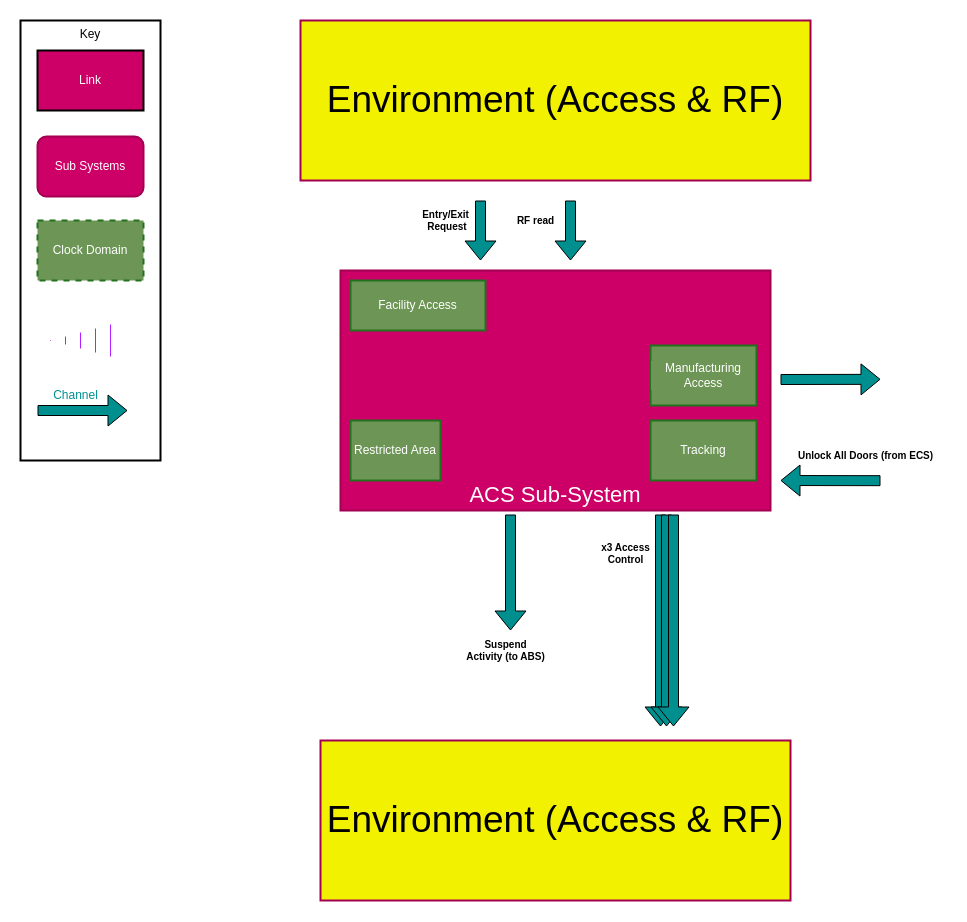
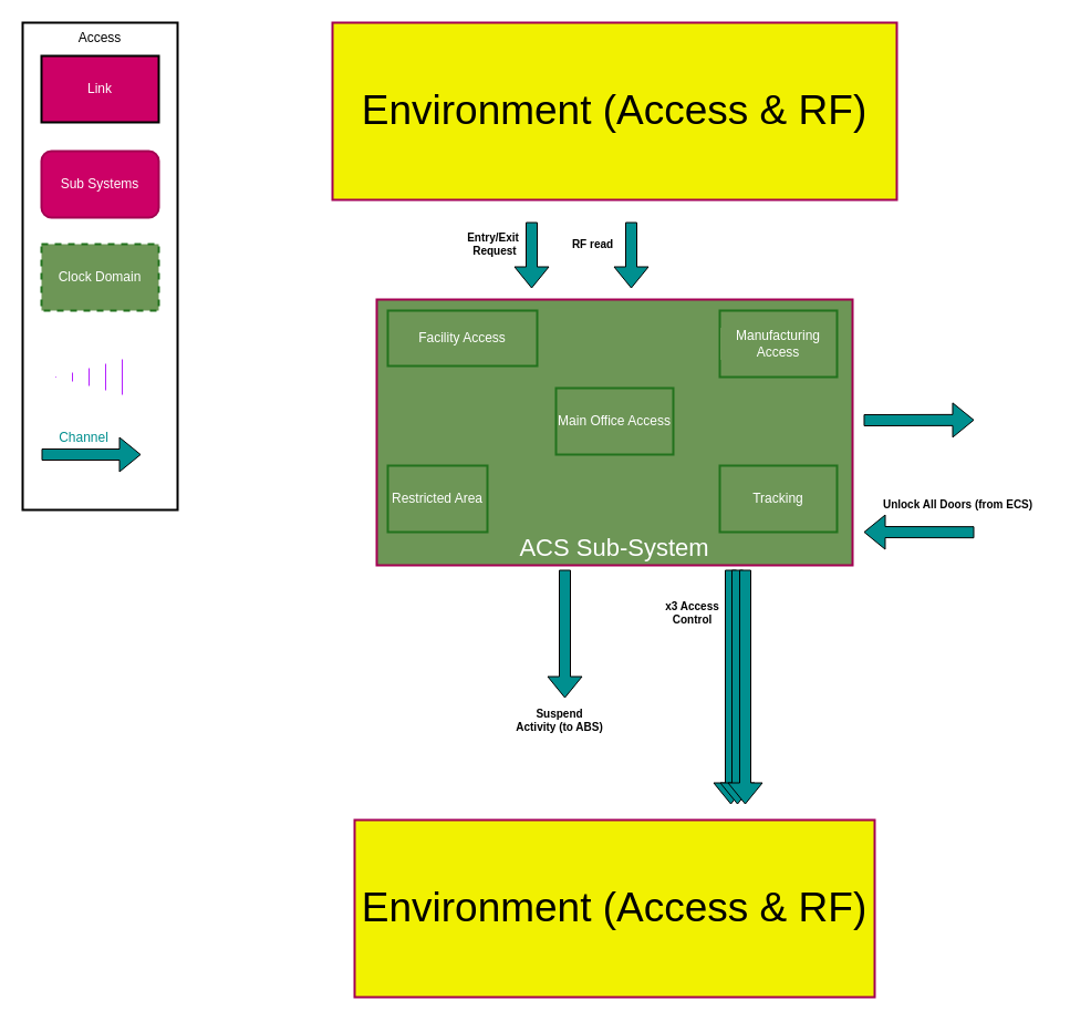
  <mxCell id="0" />
  <mxCell id="1" parent="0" />
- <mxCell id="2" value="Key" style="rounded=0;whiteSpace=wrap;html=1;fillColor=none;strokeWidth=2;align=center;verticalAlign=top;" parent="1" vertex="1"><mxGeometry x="20" y="20" width="140" height="440" as="geometry" /></mxCell>
+ <mxCell id="2" value="Access" style="rounded=0;whiteSpace=wrap;html=1;fillColor=none;strokeWidth=2;align=center;verticalAlign=top;" parent="1" vertex="1"><mxGeometry x="20" y="20" width="140" height="440" as="geometry" /></mxCell>
  <mxCell id="3" value="Clock Domain" style="rounded=0;whiteSpace=wrap;html=1;fillColor=#6D9656;strokeWidth=2;strokeColor=#22721d;fillStyle=solid;labelBackgroundColor=#6D9656;fontColor=#ffffff;dashed=1;" parent="1" vertex="1"><mxGeometry x="37" y="220" width="106" height="60" as="geometry" /></mxCell>
  <mxCell id="4" value="" style="group" parent="1" vertex="1" connectable="0"><mxGeometry x="50" y="300" width="60" height="40" as="geometry" /></mxCell>
  <mxCell id="5" value="" style="shape=mxgraph.arrows2.wedgeArrowDashed2;html=1;bendable=0;startWidth=16;stepSize=15;rounded=0;strokeColor=#B41FFF;" parent="4" edge="1"><mxGeometry width="100" height="100" relative="1" as="geometry"><mxPoint x="60" y="40" as="sourcePoint" /><mxPoint y="40" as="targetPoint" /></mxGeometry></mxCell>
  <mxCell id="6" value="" style="shape=flexArrow;endArrow=classic;html=1;rounded=0;fillColor=#008F8F;" parent="1" edge="1"><mxGeometry width="50" height="50" relative="1" as="geometry"><mxPoint x="37" y="410" as="sourcePoint" /><mxPoint x="127" y="410" as="targetPoint" /></mxGeometry></mxCell>
  <mxCell id="7" value="Channel&lt;br&gt;" style="text;html=1;align=center;verticalAlign=middle;resizable=0;points=[];autosize=1;strokeColor=none;fillColor=none;fontColor=#008F8F;" parent="1" vertex="1"><mxGeometry x="40" y="380" width="70" height="30" as="geometry" /></mxCell>
  <mxCell id="8" value="Sub Systems" style="whiteSpace=wrap;html=1;fillColor=#CC0066;strokeWidth=2;strokeColor=#A30052;fillStyle=solid;labelBackgroundColor=none;fontColor=#ffffff;rounded=1;" parent="1" vertex="1"><mxGeometry x="37" y="136" width="106" height="60" as="geometry" /></mxCell>
- <mxCell id="9" value="ACS Sub-System" style="rounded=0;whiteSpace=wrap;html=1;fillColor=#CC0066;strokeWidth=2;strokeColor=#A30052;fillStyle=solid;labelBackgroundColor=none;fontColor=#ffffff;verticalAlign=bottom;fontSize=22;" parent="1" vertex="1"><mxGeometry x="340" y="270" width="430" height="240" as="geometry" /></mxCell>
+ <mxCell id="9" value="ACS Sub-System" style="rounded=0;whiteSpace=wrap;html=1;fillColor=#6d9656;strokeWidth=2;strokeColor=#A30052;fillStyle=solid;labelBackgroundColor=none;fontColor=#ffffff;verticalAlign=bottom;fontSize=22;" parent="1" vertex="1"><mxGeometry x="340" y="270" width="430" height="240" as="geometry" /></mxCell>
  <mxCell id="10" value="Link" style="rounded=0;whiteSpace=wrap;html=1;fillColor=#cc0066;strokeWidth=2;strokeColor=#000000;fillStyle=solid;labelBackgroundColor=none;fontColor=#ffffff;" parent="1" vertex="1"><mxGeometry x="37" y="50" width="106" height="60" as="geometry" /></mxCell>
  <mxCell id="11" value="Suspend &lt;br&gt;Activity (to ABS)" style="text;html=1;align=center;verticalAlign=middle;resizable=0;points=[];autosize=1;strokeColor=none;fillColor=none;fontSize=10;fontStyle=1" parent="1" vertex="1"><mxGeometry x="455" y="630" width="100" height="40" as="geometry" /></mxCell>
  <mxCell id="12" value="" style="shape=flexArrow;endArrow=classic;html=1;rounded=0;fillColor=#008F8F;" parent="1" edge="1"><mxGeometry width="50" height="50" relative="1" as="geometry"><mxPoint x="510" y="514" as="sourcePoint" /><mxPoint x="510" y="630" as="targetPoint" /></mxGeometry></mxCell>
  <mxCell id="13" value="Environment (Access &amp;amp; RF)" style="rounded=0;whiteSpace=wrap;html=1;fillColor=#F2F200;strokeWidth=2;strokeColor=#A30052;fillStyle=solid;labelBackgroundColor=none;fontColor=#000000;verticalAlign=middle;fontSize=37;" parent="1" vertex="1"><mxGeometry x="300" y="20" width="510" height="160" as="geometry" /></mxCell>
  <mxCell id="14" value="Entry/Exit&lt;br&gt;&amp;nbsp;Request" style="text;html=1;align=center;verticalAlign=middle;resizable=0;points=[];autosize=1;strokeColor=none;fillColor=none;fontSize=10;fontStyle=1" parent="1" vertex="1"><mxGeometry x="410" y="200" width="70" height="40" as="geometry" /></mxCell>
  <mxCell id="15" value="" style="shape=flexArrow;endArrow=classic;html=1;rounded=0;fillColor=#008F8F;" parent="1" edge="1"><mxGeometry width="50" height="50" relative="1" as="geometry"><mxPoint x="480" y="200" as="sourcePoint" /><mxPoint x="480" y="260" as="targetPoint" /></mxGeometry></mxCell>
  <mxCell id="16" value="RF read" style="text;html=1;align=center;verticalAlign=middle;resizable=0;points=[];autosize=1;strokeColor=none;fillColor=none;fontSize=10;fontStyle=1" parent="1" vertex="1"><mxGeometry x="505" y="205" width="60" height="30" as="geometry" /></mxCell>
  <mxCell id="17" value="" style="shape=flexArrow;endArrow=classic;html=1;rounded=0;fillColor=#008F8F;" parent="1" edge="1"><mxGeometry width="50" height="50" relative="1" as="geometry"><mxPoint x="570" y="200" as="sourcePoint" /><mxPoint x="570" y="260" as="targetPoint" /></mxGeometry></mxCell>
  <mxCell id="18" value="Environment (Access &amp;amp; RF)" style="rounded=0;whiteSpace=wrap;html=1;fillColor=#F2F200;strokeWidth=2;strokeColor=#A30052;fillStyle=solid;labelBackgroundColor=none;fontColor=#000000;verticalAlign=middle;fontSize=37;" parent="1" vertex="1"><mxGeometry x="320" y="740" width="470" height="160" as="geometry" /></mxCell>
  <mxCell id="19" value="" style="shape=flexArrow;endArrow=classic;html=1;rounded=0;fillColor=#008F8F;" parent="1" edge="1"><mxGeometry width="50" height="50" relative="1" as="geometry"><mxPoint x="660" y="514" as="sourcePoint" /><mxPoint x="660" y="726" as="targetPoint" /></mxGeometry></mxCell>
  <mxCell id="20" value="x3 Access &lt;br&gt;Control" style="text;html=1;align=center;verticalAlign=middle;resizable=0;points=[];autosize=1;strokeColor=none;fillColor=none;fontSize=10;fontStyle=1" parent="1" vertex="1"><mxGeometry x="590" y="533" width="70" height="40" as="geometry" /></mxCell>
  <mxCell id="21" value="" style="shape=flexArrow;endArrow=classic;html=1;rounded=0;fillColor=#008F8F;" parent="1" edge="1"><mxGeometry width="50" height="50" relative="1" as="geometry"><mxPoint x="666" y="514" as="sourcePoint" /><mxPoint x="666" y="726" as="targetPoint" /></mxGeometry></mxCell>
  <mxCell id="22" value="" style="shape=flexArrow;endArrow=classic;html=1;rounded=0;fillColor=#008F8F;" parent="1" edge="1"><mxGeometry width="50" height="50" relative="1" as="geometry"><mxPoint x="673" y="514" as="sourcePoint" /><mxPoint x="673" y="726" as="targetPoint" /></mxGeometry></mxCell>
  <mxCell id="23" value="" style="shape=flexArrow;endArrow=classic;html=1;rounded=0;fillColor=#008F8F;" parent="1" edge="1"><mxGeometry width="50" height="50" relative="1" as="geometry"><mxPoint x="780" y="379" as="sourcePoint" /><mxPoint x="880" y="378.82" as="targetPoint" /></mxGeometry></mxCell>
  <mxCell id="24" value="" style="shape=flexArrow;endArrow=classic;html=1;rounded=0;fillColor=#008F8F;" parent="1" edge="1"><mxGeometry width="50" height="50" relative="1" as="geometry"><mxPoint x="880" y="480.18" as="sourcePoint" /><mxPoint x="780" y="480" as="targetPoint" /></mxGeometry></mxCell>
  <mxCell id="25" value="Unlock All Doors (from ECS)" style="text;html=1;align=center;verticalAlign=middle;resizable=0;points=[];autosize=1;strokeColor=none;fillColor=none;fontSize=10;fontStyle=1" parent="1" vertex="1"><mxGeometry x="785" y="440" width="160" height="30" as="geometry" /></mxCell>
  <mxCell id="26" value="Facility Access" style="rounded=0;whiteSpace=wrap;html=1;fillColor=#6D9656;strokeWidth=2;strokeColor=#22721d;fillStyle=solid;labelBackgroundColor=#6D9656;fontColor=#ffffff;" parent="1" vertex="1"><mxGeometry x="350" y="280" width="135" height="50" as="geometry" /></mxCell>
+ <mxCell id="27" value="Main Office Access" style="rounded=0;whiteSpace=wrap;html=1;fillColor=#6D9656;strokeWidth=2;strokeColor=#22721d;fillStyle=solid;labelBackgroundColor=#6D9656;fontColor=#ffffff;" parent="1" vertex="1"><mxGeometry x="502" y="350" width="106" height="60" as="geometry" /></mxCell>
  <mxCell id="28" value="Restricted Area" style="rounded=0;whiteSpace=wrap;html=1;fillColor=#6D9656;strokeWidth=2;strokeColor=#22721d;fillStyle=solid;labelBackgroundColor=#6D9656;fontColor=#ffffff;" parent="1" vertex="1"><mxGeometry x="350" y="420" width="90" height="60" as="geometry" /></mxCell>
- <mxCell id="29" value="Manufacturing Access" style="rounded=0;whiteSpace=wrap;html=1;fillColor=#6D9656;strokeWidth=2;strokeColor=#22721d;fillStyle=solid;labelBackgroundColor=#6D9656;fontColor=#ffffff;" parent="1" vertex="1"><mxGeometry x="650" y="345" width="106" height="60" as="geometry" /></mxCell>
+ <mxCell id="29" value="Manufacturing Access" style="rounded=0;whiteSpace=wrap;html=1;fillColor=#6D9656;strokeWidth=2;strokeColor=#22721d;fillStyle=solid;labelBackgroundColor=#6D9656;fontColor=#ffffff;" parent="1" vertex="1"><mxGeometry x="650" y="280" width="106" height="60" as="geometry" /></mxCell>
  <mxCell id="30" value="Tracking" style="rounded=0;whiteSpace=wrap;html=1;fillColor=#6D9656;strokeWidth=2;strokeColor=#22721d;fillStyle=solid;labelBackgroundColor=#6D9656;fontColor=#ffffff;" parent="1" vertex="1"><mxGeometry x="650" y="420" width="106" height="60" as="geometry" /></mxCell>
